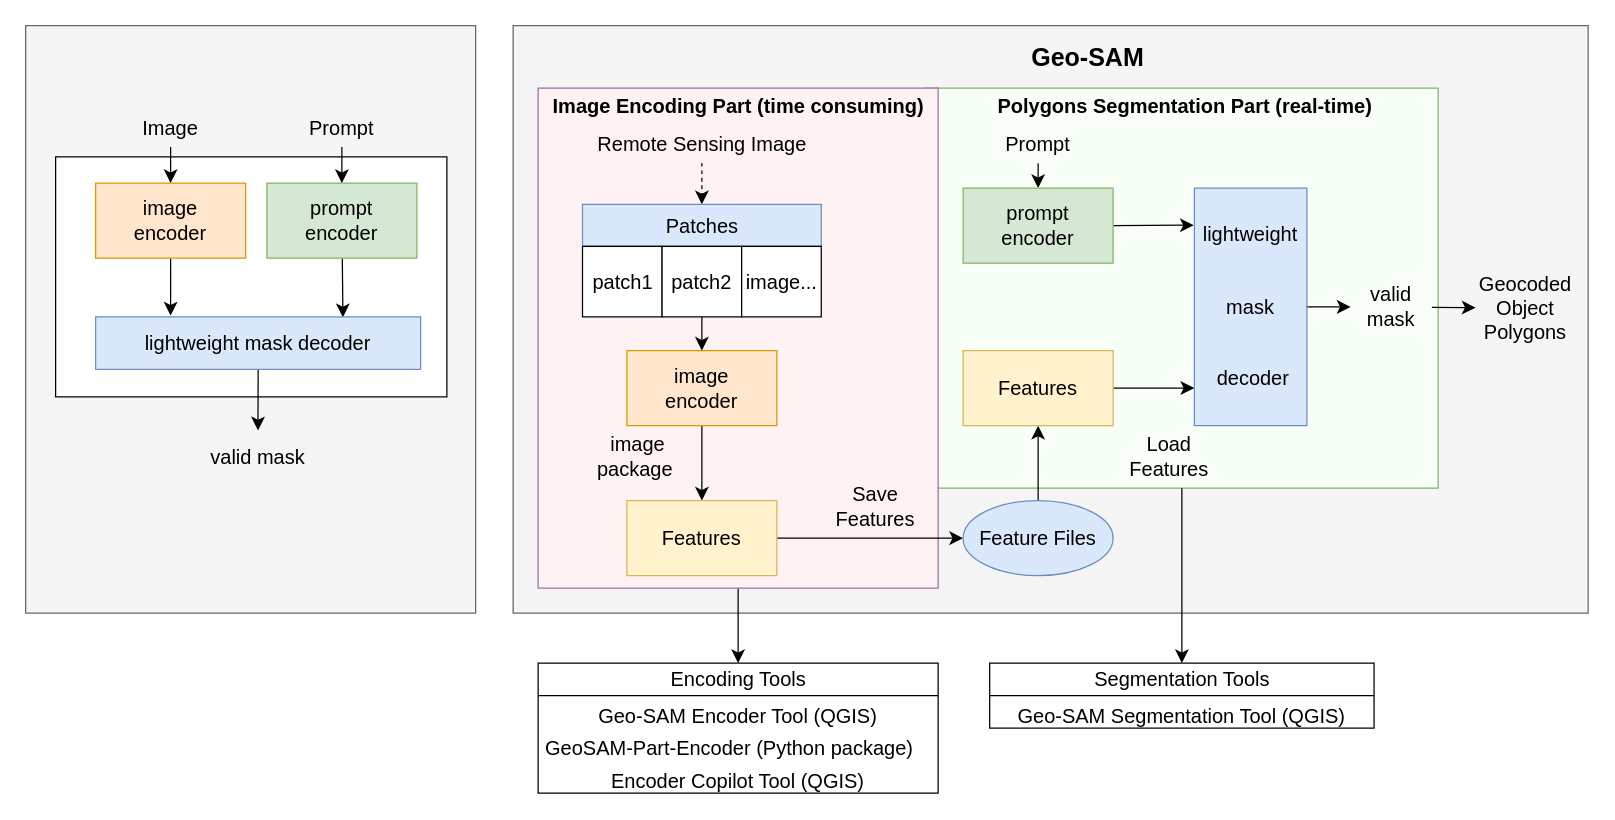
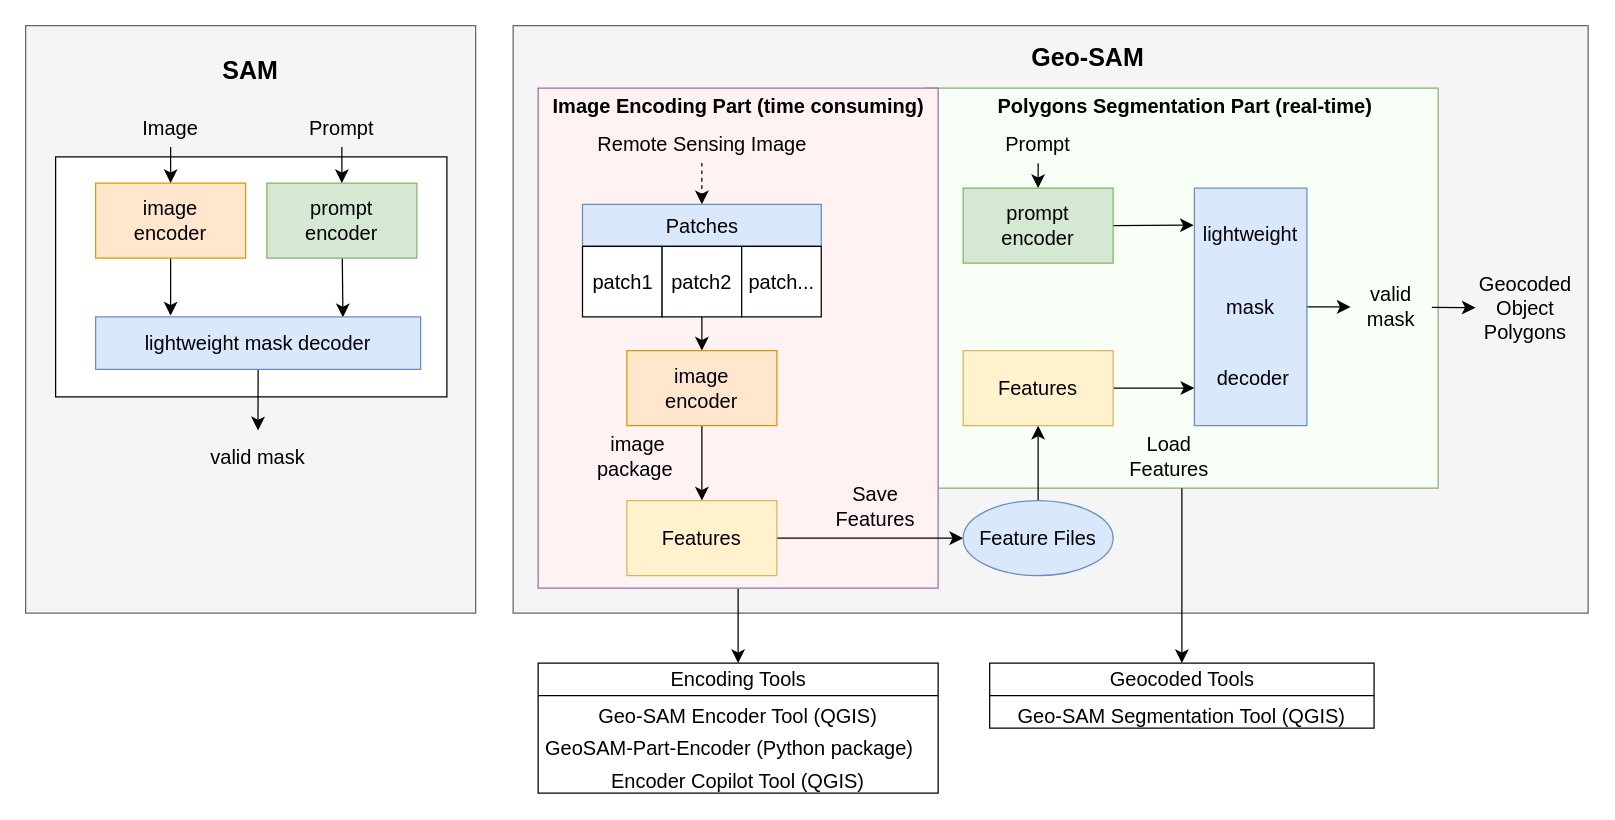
  <mxCell id="0" />
  <mxCell id="1" parent="0" />
  <mxCell id="2" value="" style="rounded=0;whiteSpace=wrap;html=1;fontSize=16;fillColor=#f5f5f5;fontColor=#333333;strokeColor=#666666;" parent="1" vertex="1"><mxGeometry x="410" y="20" width="860" height="470" as="geometry" /></mxCell>
  <mxCell id="3" value="" style="rounded=0;whiteSpace=wrap;html=1;fontSize=16;fillColor=#f5f5f5;fontColor=#333333;strokeColor=#666666;" parent="1" vertex="1"><mxGeometry x="20" y="20" width="360" height="470" as="geometry" /></mxCell>
  <mxCell id="4" value="" style="rounded=0;whiteSpace=wrap;html=1;fontSize=16;fillColor=#F8FFF7;strokeColor=#82b366;" parent="1" vertex="1"><mxGeometry x="740" y="70" width="410" height="320" as="geometry" /></mxCell>
  <mxCell id="5" style="edgeStyle=none;curved=1;rounded=0;orthogonalLoop=1;jettySize=auto;html=1;entryX=0.5;entryY=0;entryDx=0;entryDy=0;fontSize=12;startSize=8;endSize=8;" parent="1" source="6" target="47" edge="1"><mxGeometry relative="1" as="geometry" /></mxCell>
  <mxCell id="6" value="" style="rounded=0;whiteSpace=wrap;html=1;fontSize=16;fillColor=#FFF2F2;strokeColor=#9673a6;" parent="1" vertex="1"><mxGeometry x="430" y="70" width="320" height="400" as="geometry" /></mxCell>
  <mxCell id="7" style="edgeStyle=none;curved=1;rounded=0;orthogonalLoop=1;jettySize=auto;html=1;entryX=0.5;entryY=0;entryDx=0;entryDy=0;fontSize=12;startSize=8;endSize=8;" parent="1" source="4" target="51" edge="1"><mxGeometry relative="1" as="geometry" /></mxCell>
  <mxCell id="8" value="" style="rounded=0;whiteSpace=wrap;html=1;fontSize=16;" parent="1" vertex="1"><mxGeometry x="44" y="125" width="313" height="192" as="geometry" /></mxCell>
  <mxCell id="9" style="edgeStyle=none;curved=1;rounded=0;orthogonalLoop=1;jettySize=auto;html=1;fontSize=12;startSize=8;endSize=8;entryX=0.761;entryY=0.008;entryDx=0;entryDy=0;entryPerimeter=0;" parent="1" source="10" target="14" edge="1"><mxGeometry relative="1" as="geometry" /></mxCell>
  <mxCell id="10" value="prompt&lt;br&gt;encoder" style="rounded=0;whiteSpace=wrap;html=1;fontSize=16;fillColor=#d5e8d4;strokeColor=#82b366;" parent="1" vertex="1"><mxGeometry x="213" y="146" width="120" height="60" as="geometry" /></mxCell>
  <mxCell id="11" style="edgeStyle=none;curved=1;rounded=0;orthogonalLoop=1;jettySize=auto;html=1;exitX=0.5;exitY=1;exitDx=0;exitDy=0;fontSize=12;startSize=8;endSize=8;" parent="1" source="12" edge="1"><mxGeometry relative="1" as="geometry"><mxPoint x="136" y="252" as="targetPoint" /></mxGeometry></mxCell>
  <mxCell id="12" value="image&lt;br&gt;encoder" style="rounded=0;whiteSpace=wrap;html=1;fontSize=16;fillColor=#ffe6cc;strokeColor=#d79b00;" parent="1" vertex="1"><mxGeometry x="76" y="146" width="120" height="60" as="geometry" /></mxCell>
  <mxCell id="13" style="edgeStyle=none;curved=1;rounded=0;orthogonalLoop=1;jettySize=auto;html=1;exitX=0.5;exitY=1;exitDx=0;exitDy=0;fontSize=12;startSize=8;endSize=8;" parent="1" source="14" edge="1"><mxGeometry relative="1" as="geometry"><mxPoint x="205.897" y="343.837" as="targetPoint" /></mxGeometry></mxCell>
  <mxCell id="14" value="lightweight mask decoder" style="rounded=0;whiteSpace=wrap;html=1;fontSize=16;fillColor=#dae8fc;strokeColor=#6c8ebf;" parent="1" vertex="1"><mxGeometry x="76" y="253" width="260" height="42" as="geometry" /></mxCell>
  <mxCell id="15" style="edgeStyle=none;curved=1;rounded=0;orthogonalLoop=1;jettySize=auto;html=1;entryX=0.5;entryY=0;entryDx=0;entryDy=0;fontSize=12;startSize=8;endSize=8;" parent="1" source="16" target="12" edge="1"><mxGeometry relative="1" as="geometry" /></mxCell>
  <mxCell id="16" value="Image" style="text;html=1;strokeColor=none;fillColor=none;align=center;verticalAlign=middle;whiteSpace=wrap;rounded=0;fontSize=16;" parent="1" vertex="1"><mxGeometry x="106" y="87" width="60" height="30" as="geometry" /></mxCell>
  <mxCell id="17" style="edgeStyle=none;curved=1;rounded=0;orthogonalLoop=1;jettySize=auto;html=1;entryX=0.5;entryY=0;entryDx=0;entryDy=0;fontSize=12;startSize=8;endSize=8;" parent="1" source="18" target="10" edge="1"><mxGeometry relative="1" as="geometry" /></mxCell>
  <mxCell id="18" value="Prompt" style="text;html=1;strokeColor=none;fillColor=none;align=center;verticalAlign=middle;whiteSpace=wrap;rounded=0;fontSize=16;" parent="1" vertex="1"><mxGeometry x="243" y="87" width="60" height="30" as="geometry" /></mxCell>
  <mxCell id="19" value="valid mask" style="text;html=1;strokeColor=none;fillColor=none;align=center;verticalAlign=middle;whiteSpace=wrap;rounded=0;fontSize=16;" parent="1" vertex="1"><mxGeometry x="146" y="350" width="120" height="30" as="geometry" /></mxCell>
  <mxCell id="20" style="edgeStyle=none;curved=1;rounded=0;orthogonalLoop=1;jettySize=auto;html=1;entryX=0.5;entryY=0;entryDx=0;entryDy=0;fontSize=12;startSize=8;endSize=8;" parent="1" source="21" target="31" edge="1"><mxGeometry relative="1" as="geometry" /></mxCell>
  <mxCell id="21" value="image&lt;br&gt;encoder" style="rounded=0;whiteSpace=wrap;html=1;fontSize=16;fillColor=#ffe6cc;strokeColor=#d79b00;" parent="1" vertex="1"><mxGeometry x="501.01" y="280" width="120" height="60" as="geometry" /></mxCell>
  <mxCell id="22" style="edgeStyle=none;curved=1;rounded=0;orthogonalLoop=1;jettySize=auto;html=1;fontSize=12;startSize=8;endSize=8;entryX=0.5;entryY=0;entryDx=0;entryDy=0;dashed=1;" parent="1" source="23" target="25" edge="1"><mxGeometry relative="1" as="geometry"><mxPoint x="562" y="146" as="targetPoint" /></mxGeometry></mxCell>
  <mxCell id="23" value="Remote Sensing Image" style="text;html=1;strokeColor=none;fillColor=none;align=center;verticalAlign=middle;whiteSpace=wrap;rounded=0;fontSize=16;" parent="1" vertex="1"><mxGeometry x="466.51" y="100" width="189" height="30" as="geometry" /></mxCell>
  <mxCell id="24" value="" style="group" parent="1" vertex="1" connectable="0"><mxGeometry x="465.5" y="163" width="191" height="90" as="geometry" /></mxCell>
  <mxCell id="25" value="Patches" style="rounded=0;whiteSpace=wrap;html=1;fontSize=16;fillColor=#dae8fc;strokeColor=#6c8ebf;" parent="24" vertex="1"><mxGeometry width="190.996" height="33.333" as="geometry" /></mxCell>
  <mxCell id="26" value="patch1" style="html=1;whiteSpace=wrap;fontSize=16;" parent="24" vertex="1"><mxGeometry y="33.615" width="63.675" height="56.385" as="geometry" /></mxCell>
  <mxCell id="27" value="patch2" style="html=1;whiteSpace=wrap;fontSize=16;" parent="24" vertex="1"><mxGeometry x="63.675" y="33.615" width="63.675" height="56.385" as="geometry" /></mxCell>
- <mxCell id="28" value="image..." style="html=1;whiteSpace=wrap;fontSize=16;" parent="24" vertex="1"><mxGeometry x="127.325" y="33.615" width="63.675" height="56.385" as="geometry" /></mxCell>
+ <mxCell id="28" value="patch..." style="html=1;whiteSpace=wrap;fontSize=16;" parent="24" vertex="1"><mxGeometry x="127.325" y="33.615" width="63.675" height="56.385" as="geometry" /></mxCell>
  <mxCell id="29" style="edgeStyle=none;curved=1;rounded=0;orthogonalLoop=1;jettySize=auto;html=1;fontSize=12;startSize=8;endSize=8;entryX=0.5;entryY=0;entryDx=0;entryDy=0;" parent="1" source="27" target="21" edge="1"><mxGeometry relative="1" as="geometry"><mxPoint x="563" y="400" as="targetPoint" /></mxGeometry></mxCell>
  <mxCell id="30" value="" style="edgeStyle=none;curved=1;rounded=0;orthogonalLoop=1;jettySize=auto;html=1;fontSize=12;startSize=8;endSize=8;" parent="1" source="31" target="38" edge="1"><mxGeometry relative="1" as="geometry" /></mxCell>
  <mxCell id="31" value="Features" style="rounded=0;whiteSpace=wrap;html=1;fontSize=16;fillColor=#fff2cc;strokeColor=#d6b656;" parent="1" vertex="1"><mxGeometry x="501" y="400" width="120" height="60" as="geometry" /></mxCell>
  <mxCell id="32" style="edgeStyle=none;curved=1;rounded=0;orthogonalLoop=1;jettySize=auto;html=1;entryX=0.5;entryY=0;entryDx=0;entryDy=0;fontSize=12;startSize=8;endSize=8;" parent="1" source="33" target="35" edge="1"><mxGeometry relative="1" as="geometry" /></mxCell>
  <mxCell id="33" value="Prompt" style="text;html=1;strokeColor=none;fillColor=none;align=center;verticalAlign=middle;whiteSpace=wrap;rounded=0;fontSize=16;" parent="1" vertex="1"><mxGeometry x="800" y="100" width="60" height="30" as="geometry" /></mxCell>
  <mxCell id="34" style="edgeStyle=none;curved=1;rounded=0;orthogonalLoop=1;jettySize=auto;html=1;exitX=1;exitY=0.5;exitDx=0;exitDy=0;entryX=-0.005;entryY=0.156;entryDx=0;entryDy=0;entryPerimeter=0;fontSize=12;startSize=8;endSize=8;" parent="1" source="35" target="44" edge="1"><mxGeometry relative="1" as="geometry" /></mxCell>
  <mxCell id="35" value="prompt&lt;br&gt;encoder" style="rounded=0;whiteSpace=wrap;html=1;fontSize=16;fillColor=#d5e8d4;strokeColor=#82b366;" parent="1" vertex="1"><mxGeometry x="770" y="150" width="120" height="60" as="geometry" /></mxCell>
  <mxCell id="36" value="image package&amp;nbsp;" style="text;html=1;strokeColor=none;fillColor=none;align=center;verticalAlign=middle;whiteSpace=wrap;rounded=0;fontSize=16;" parent="1" vertex="1"><mxGeometry x="480" y="350" width="60" height="30" as="geometry" /></mxCell>
  <mxCell id="37" value="" style="edgeStyle=none;curved=1;rounded=0;orthogonalLoop=1;jettySize=auto;html=1;fontSize=12;startSize=8;endSize=8;entryX=0.5;entryY=1;entryDx=0;entryDy=0;" parent="1" source="38" target="41" edge="1"><mxGeometry relative="1" as="geometry"><mxPoint x="830" y="330" as="targetPoint" /></mxGeometry></mxCell>
  <mxCell id="38" value="Feature Files" style="ellipse;whiteSpace=wrap;html=1;fontSize=16;fillColor=#dae8fc;strokeColor=#6c8ebf;" parent="1" vertex="1"><mxGeometry x="770" y="400" width="120" height="60" as="geometry" /></mxCell>
  <mxCell id="39" value="Save Features" style="text;html=1;strokeColor=none;fillColor=none;align=center;verticalAlign=middle;whiteSpace=wrap;rounded=0;fontSize=16;" parent="1" vertex="1"><mxGeometry x="670" y="390" width="60" height="30" as="geometry" /></mxCell>
  <mxCell id="40" style="edgeStyle=none;curved=1;rounded=0;orthogonalLoop=1;jettySize=auto;html=1;entryX=-0.001;entryY=0.842;entryDx=0;entryDy=0;entryPerimeter=0;fontSize=12;startSize=8;endSize=8;" parent="1" source="41" target="44" edge="1"><mxGeometry relative="1" as="geometry" /></mxCell>
  <mxCell id="41" value="Features" style="whiteSpace=wrap;html=1;fontSize=16;fillColor=#fff2cc;strokeColor=#d6b656;rounded=0;" parent="1" vertex="1"><mxGeometry x="770" y="280" width="120" height="60" as="geometry" /></mxCell>
  <mxCell id="42" value="Load&lt;br&gt;Features" style="text;html=1;strokeColor=none;fillColor=none;align=center;verticalAlign=middle;whiteSpace=wrap;rounded=0;fontSize=16;" parent="1" vertex="1"><mxGeometry x="905" y="350" width="60" height="30" as="geometry" /></mxCell>
  <mxCell id="43" style="edgeStyle=none;curved=1;rounded=0;orthogonalLoop=1;jettySize=auto;html=1;fontSize=12;startSize=8;endSize=8;" parent="1" source="44" target="46" edge="1"><mxGeometry relative="1" as="geometry" /></mxCell>
  <mxCell id="44" value="lightweight &lt;br&gt;&lt;br&gt;&lt;br&gt;mask&lt;br&gt;&lt;br&gt;&lt;br&gt;&amp;nbsp;decoder" style="rounded=0;whiteSpace=wrap;html=1;fontSize=16;fillColor=#dae8fc;strokeColor=#6c8ebf;" parent="1" vertex="1"><mxGeometry x="955" y="150" width="90" height="190" as="geometry" /></mxCell>
  <mxCell id="45" value="" style="edgeStyle=none;curved=1;rounded=0;orthogonalLoop=1;jettySize=auto;html=1;fontSize=12;startSize=8;endSize=8;" parent="1" source="46" target="55" edge="1"><mxGeometry relative="1" as="geometry" /></mxCell>
  <mxCell id="46" value="valid &lt;br&gt;mask" style="text;html=1;strokeColor=none;fillColor=none;align=center;verticalAlign=middle;whiteSpace=wrap;rounded=0;fontSize=16;" parent="1" vertex="1"><mxGeometry x="1080" y="205" width="65" height="80" as="geometry" /></mxCell>
  <mxCell id="47" value="Encoding Tools" style="swimlane;fontStyle=0;childLayout=stackLayout;horizontal=1;startSize=26;fillColor=none;horizontalStack=0;resizeParent=1;resizeParentMax=0;resizeLast=0;collapsible=1;marginBottom=0;html=1;fontSize=16;" parent="1" vertex="1"><mxGeometry x="430" y="530" width="320" height="104" as="geometry" /></mxCell>
  <mxCell id="48" value="Geo-SAM Encoder Tool (QGIS)" style="text;strokeColor=none;fillColor=none;align=center;verticalAlign=top;spacingLeft=4;spacingRight=4;overflow=hidden;rotatable=0;points=[[0,0.5],[1,0.5]];portConstraint=eastwest;whiteSpace=wrap;html=1;fontSize=16;" parent="47" vertex="1"><mxGeometry y="26" width="320" height="26" as="geometry" /></mxCell>
  <mxCell id="49" value="GeoSAM-Part-Encoder (Python package)" style="text;strokeColor=none;fillColor=none;align=left;verticalAlign=top;spacingLeft=4;spacingRight=4;overflow=hidden;rotatable=0;points=[[0,0.5],[1,0.5]];portConstraint=eastwest;whiteSpace=wrap;html=1;fontSize=16;" parent="47" vertex="1"><mxGeometry y="52" width="320" height="26" as="geometry" /></mxCell>
  <mxCell id="50" value="Encoder Copilot Tool (QGIS)" style="text;strokeColor=none;fillColor=none;align=center;verticalAlign=top;spacingLeft=4;spacingRight=4;overflow=hidden;rotatable=0;points=[[0,0.5],[1,0.5]];portConstraint=eastwest;whiteSpace=wrap;html=1;fontSize=16;" parent="47" vertex="1"><mxGeometry y="78" width="320" height="26" as="geometry" /></mxCell>
- <mxCell id="51" value="Segmentation Tools" style="swimlane;fontStyle=0;childLayout=stackLayout;horizontal=1;startSize=26;fillColor=none;horizontalStack=0;resizeParent=1;resizeParentMax=0;resizeLast=0;collapsible=1;marginBottom=0;html=1;fontSize=16;" parent="1" vertex="1"><mxGeometry x="791.25" y="530" width="307.5" height="52" as="geometry" /></mxCell>
+ <mxCell id="51" value="Geocoded Tools" style="swimlane;fontStyle=0;childLayout=stackLayout;horizontal=1;startSize=26;fillColor=none;horizontalStack=0;resizeParent=1;resizeParentMax=0;resizeLast=0;collapsible=1;marginBottom=0;html=1;fontSize=16;" parent="1" vertex="1"><mxGeometry x="791.25" y="530" width="307.5" height="52" as="geometry" /></mxCell>
  <mxCell id="52" value="Geo-SAM Segmentation Tool (QGIS)" style="text;strokeColor=none;fillColor=none;align=center;verticalAlign=top;spacingLeft=4;spacingRight=4;overflow=hidden;rotatable=0;points=[[0,0.5],[1,0.5]];portConstraint=eastwest;whiteSpace=wrap;html=1;fontSize=16;" parent="51" vertex="1"><mxGeometry y="26" width="307.5" height="26" as="geometry" /></mxCell>
  <mxCell id="53" value="Image Encoding Part (time consuming)" style="text;strokeColor=none;fillColor=none;html=1;fontSize=16;fontStyle=1;verticalAlign=middle;align=center;" parent="1" vertex="1"><mxGeometry x="435" width="310" height="47" as="geometry" y="60" /></mxCell>
  <mxCell id="54" value="&amp;nbsp;Polygons Segmentation&amp;nbsp;Part (real-time)" style="text;strokeColor=none;fillColor=none;html=1;fontSize=16;fontStyle=1;verticalAlign=middle;align=center;" parent="1" vertex="1"><mxGeometry x="787.5" width="315" height="47" as="geometry" y="60" /></mxCell>
  <mxCell id="55" value="Geocoded&lt;br&gt;Object&lt;br&gt;Polygons" style="text;html=1;strokeColor=none;fillColor=none;align=center;verticalAlign=middle;whiteSpace=wrap;rounded=0;fontSize=16;" parent="1" vertex="1"><mxGeometry x="1180" y="206" width="80" height="80" as="geometry" /></mxCell>
+ <mxCell id="56" value="SAM" style="text;html=1;strokeColor=none;fillColor=none;align=center;verticalAlign=middle;whiteSpace=wrap;rounded=0;fontSize=20;fontStyle=1" parent="1" vertex="1"><mxGeometry x="170" y="40" width="60" height="30" as="geometry" /></mxCell>
  <mxCell id="57" value="Geo-SAM" style="text;html=1;strokeColor=none;fillColor=none;align=center;verticalAlign=middle;whiteSpace=wrap;rounded=0;fontSize=20;fontStyle=1" parent="1" vertex="1"><mxGeometry x="760" y="30" width="220" height="30" as="geometry" /></mxCell>
